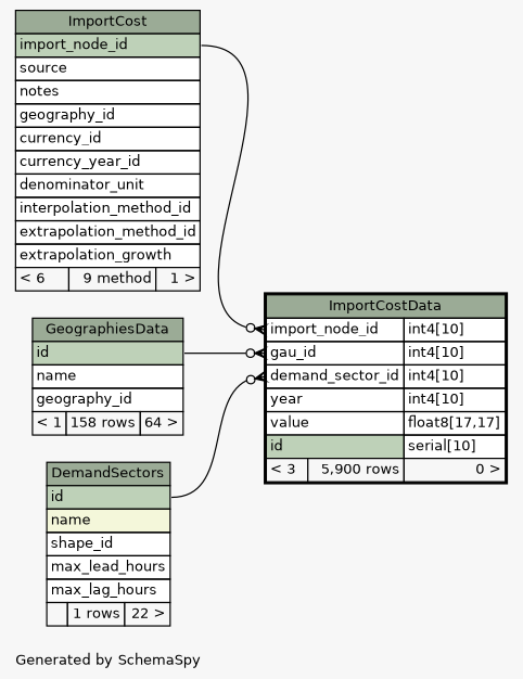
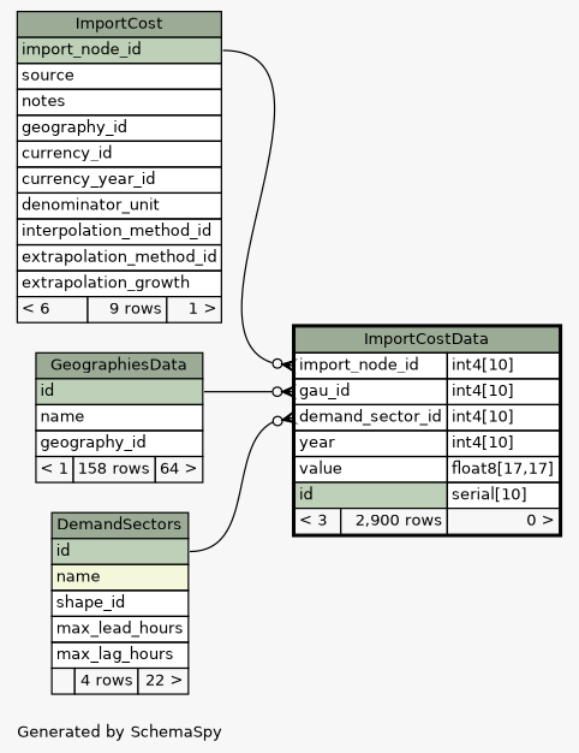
  digraph {
    bgcolor="#f7f7f7"
    fontname=Helvetica
    fontsize=11
    label="\nGenerated by SchemaSpy"
    labeljust=l
    nodesep=0.18
    rankdir=RL
    ranksep=0.46
    node [fontname=Helvetica fontsize=11 shape=plaintext]
    edge [arrowhead=none arrowsize=0.8 arrowtail=crowodot dir=back headport="id:e"]
-   n1 [label=<     <TABLE BORDER="2" CELLBORDER="1" CELLSPACING="0" BGCOLOR="#ffffff">       <TR><TD COLSPAN="3" BGCOLOR="#9bab96" ALIGN="CENTER">ImportCostData</TD></TR>       <TR><TD PORT="import_node_id" COLSPAN="2" ALIGN="LEFT">import_node_id</TD><TD PORT="import_node_id.type" ALIGN="LEFT">int4[10]</TD></TR>       <TR><TD PORT="gau_id" COLSPAN="2" ALIGN="LEFT">gau_id</TD><TD PORT="gau_id.type" ALIGN="LEFT">int4[10]</TD></TR>       <TR><TD PORT="demand_sector_id" COLSPAN="2" ALIGN="LEFT">demand_sector_id</TD><TD PORT="demand_sector_id.type" ALIGN="LEFT">int4[10]</TD></TR>       <TR><TD PORT="year" COLSPAN="2" ALIGN="LEFT">year</TD><TD PORT="year.type" ALIGN="LEFT">int4[10]</TD></TR>       <TR><TD PORT="value" COLSPAN="2" ALIGN="LEFT">value</TD><TD PORT="value.type" ALIGN="LEFT">float8[17,17]</TD></TR>       <TR><TD PORT="id" COLSPAN="2" BGCOLOR="#bed1b8" ALIGN="LEFT">id</TD><TD PORT="id.type" ALIGN="LEFT">serial[10]</TD></TR>       <TR><TD ALIGN="LEFT" BGCOLOR="#f7f7f7">&lt; 3</TD><TD ALIGN="RIGHT" BGCOLOR="#f7f7f7">5,900 rows</TD><TD ALIGN="RIGHT" BGCOLOR="#f7f7f7">0 &gt;</TD></TR>     </TABLE>>]
-   n2 [label=<     <TABLE BORDER="0" CELLBORDER="1" CELLSPACING="0" BGCOLOR="#ffffff">       <TR><TD COLSPAN="3" BGCOLOR="#9bab96" ALIGN="CENTER">DemandSectors</TD></TR>       <TR><TD PORT="id" COLSPAN="3" BGCOLOR="#bed1b8" ALIGN="LEFT">id</TD></TR>       <TR><TD PORT="name" COLSPAN="3" BGCOLOR="#f4f7da" ALIGN="LEFT">name</TD></TR>       <TR><TD PORT="shape_id" COLSPAN="3" ALIGN="LEFT">shape_id</TD></TR>       <TR><TD PORT="max_lead_hours" COLSPAN="3" ALIGN="LEFT">max_lead_hours</TD></TR>       <TR><TD PORT="max_lag_hours" COLSPAN="3" ALIGN="LEFT">max_lag_hours</TD></TR>       <TR><TD ALIGN="LEFT" BGCOLOR="#f7f7f7">  </TD><TD ALIGN="RIGHT" BGCOLOR="#f7f7f7">1 rows</TD><TD ALIGN="RIGHT" BGCOLOR="#f7f7f7">22 &gt;</TD></TR>     </TABLE>>]
+   n1 [label=<     <TABLE BORDER="2" CELLBORDER="1" CELLSPACING="0" BGCOLOR="#ffffff">       <TR><TD COLSPAN="3" BGCOLOR="#9bab96" ALIGN="CENTER">ImportCostData</TD></TR>       <TR><TD PORT="import_node_id" COLSPAN="2" ALIGN="LEFT">import_node_id</TD><TD PORT="import_node_id.type" ALIGN="LEFT">int4[10]</TD></TR>       <TR><TD PORT="gau_id" COLSPAN="2" ALIGN="LEFT">gau_id</TD><TD PORT="gau_id.type" ALIGN="LEFT">int4[10]</TD></TR>       <TR><TD PORT="demand_sector_id" COLSPAN="2" ALIGN="LEFT">demand_sector_id</TD><TD PORT="demand_sector_id.type" ALIGN="LEFT">int4[10]</TD></TR>       <TR><TD PORT="year" COLSPAN="2" ALIGN="LEFT">year</TD><TD PORT="year.type" ALIGN="LEFT">int4[10]</TD></TR>       <TR><TD PORT="value" COLSPAN="2" ALIGN="LEFT">value</TD><TD PORT="value.type" ALIGN="LEFT">float8[17,17]</TD></TR>       <TR><TD PORT="id" COLSPAN="2" BGCOLOR="#bed1b8" ALIGN="LEFT">id</TD><TD PORT="id.type" ALIGN="LEFT">serial[10]</TD></TR>       <TR><TD ALIGN="LEFT" BGCOLOR="#f7f7f7">&lt; 3</TD><TD ALIGN="RIGHT" BGCOLOR="#f7f7f7">2,900 rows</TD><TD ALIGN="RIGHT" BGCOLOR="#f7f7f7">0 &gt;</TD></TR>     </TABLE>>]
+   n2 [label=<     <TABLE BORDER="0" CELLBORDER="1" CELLSPACING="0" BGCOLOR="#ffffff">       <TR><TD COLSPAN="3" BGCOLOR="#9bab96" ALIGN="CENTER">DemandSectors</TD></TR>       <TR><TD PORT="id" COLSPAN="3" BGCOLOR="#bed1b8" ALIGN="LEFT">id</TD></TR>       <TR><TD PORT="name" COLSPAN="3" BGCOLOR="#f4f7da" ALIGN="LEFT">name</TD></TR>       <TR><TD PORT="shape_id" COLSPAN="3" ALIGN="LEFT">shape_id</TD></TR>       <TR><TD PORT="max_lead_hours" COLSPAN="3" ALIGN="LEFT">max_lead_hours</TD></TR>       <TR><TD PORT="max_lag_hours" COLSPAN="3" ALIGN="LEFT">max_lag_hours</TD></TR>       <TR><TD ALIGN="LEFT" BGCOLOR="#f7f7f7">  </TD><TD ALIGN="RIGHT" BGCOLOR="#f7f7f7">4 rows</TD><TD ALIGN="RIGHT" BGCOLOR="#f7f7f7">22 &gt;</TD></TR>     </TABLE>>]
    n3 [label=<     <TABLE BORDER="0" CELLBORDER="1" CELLSPACING="0" BGCOLOR="#ffffff">       <TR><TD COLSPAN="3" BGCOLOR="#9bab96" ALIGN="CENTER">GeographiesData</TD></TR>       <TR><TD PORT="id" COLSPAN="3" BGCOLOR="#bed1b8" ALIGN="LEFT">id</TD></TR>       <TR><TD PORT="name" COLSPAN="3" ALIGN="LEFT">name</TD></TR>       <TR><TD PORT="geography_id" COLSPAN="3" ALIGN="LEFT">geography_id</TD></TR>       <TR><TD ALIGN="LEFT" BGCOLOR="#f7f7f7">&lt; 1</TD><TD ALIGN="RIGHT" BGCOLOR="#f7f7f7">158 rows</TD><TD ALIGN="RIGHT" BGCOLOR="#f7f7f7">64 &gt;</TD></TR>     </TABLE>>]
-   n4 [label=<     <TABLE BORDER="0" CELLBORDER="1" CELLSPACING="0" BGCOLOR="#ffffff">       <TR><TD COLSPAN="3" BGCOLOR="#9bab96" ALIGN="CENTER">ImportCost</TD></TR>       <TR><TD PORT="import_node_id" COLSPAN="3" BGCOLOR="#bed1b8" ALIGN="LEFT">import_node_id</TD></TR>       <TR><TD PORT="source" COLSPAN="3" ALIGN="LEFT">source</TD></TR>       <TR><TD PORT="notes" COLSPAN="3" ALIGN="LEFT">notes</TD></TR>       <TR><TD PORT="geography_id" COLSPAN="3" ALIGN="LEFT">geography_id</TD></TR>       <TR><TD PORT="currency_id" COLSPAN="3" ALIGN="LEFT">currency_id</TD></TR>       <TR><TD PORT="currency_year_id" COLSPAN="3" ALIGN="LEFT">currency_year_id</TD></TR>       <TR><TD PORT="denominator_unit" COLSPAN="3" ALIGN="LEFT">denominator_unit</TD></TR>       <TR><TD PORT="interpolation_method_id" COLSPAN="3" ALIGN="LEFT">interpolation_method_id</TD></TR>       <TR><TD PORT="extrapolation_method_id" COLSPAN="3" ALIGN="LEFT">extrapolation_method_id</TD></TR>       <TR><TD PORT="extrapolation_growth" COLSPAN="3" ALIGN="LEFT">extrapolation_growth</TD></TR>       <TR><TD ALIGN="LEFT" BGCOLOR="#f7f7f7">&lt; 6</TD><TD ALIGN="RIGHT" BGCOLOR="#f7f7f7">9 method</TD><TD ALIGN="RIGHT" BGCOLOR="#f7f7f7">1 &gt;</TD></TR>     </TABLE>>]
+   n4 [label=<     <TABLE BORDER="0" CELLBORDER="1" CELLSPACING="0" BGCOLOR="#ffffff">       <TR><TD COLSPAN="3" BGCOLOR="#9bab96" ALIGN="CENTER">ImportCost</TD></TR>       <TR><TD PORT="import_node_id" COLSPAN="3" BGCOLOR="#bed1b8" ALIGN="LEFT">import_node_id</TD></TR>       <TR><TD PORT="source" COLSPAN="3" ALIGN="LEFT">source</TD></TR>       <TR><TD PORT="notes" COLSPAN="3" ALIGN="LEFT">notes</TD></TR>       <TR><TD PORT="geography_id" COLSPAN="3" ALIGN="LEFT">geography_id</TD></TR>       <TR><TD PORT="currency_id" COLSPAN="3" ALIGN="LEFT">currency_id</TD></TR>       <TR><TD PORT="currency_year_id" COLSPAN="3" ALIGN="LEFT">currency_year_id</TD></TR>       <TR><TD PORT="denominator_unit" COLSPAN="3" ALIGN="LEFT">denominator_unit</TD></TR>       <TR><TD PORT="interpolation_method_id" COLSPAN="3" ALIGN="LEFT">interpolation_method_id</TD></TR>       <TR><TD PORT="extrapolation_method_id" COLSPAN="3" ALIGN="LEFT">extrapolation_method_id</TD></TR>       <TR><TD PORT="extrapolation_growth" COLSPAN="3" ALIGN="LEFT">extrapolation_growth</TD></TR>       <TR><TD ALIGN="LEFT" BGCOLOR="#f7f7f7">&lt; 6</TD><TD ALIGN="RIGHT" BGCOLOR="#f7f7f7">9 rows</TD><TD ALIGN="RIGHT" BGCOLOR="#f7f7f7">1 &gt;</TD></TR>     </TABLE>>]
    n1 -> n2 [tailport="demand_sector_id:w"]
    n1 -> n3 [tailport="gau_id:w"]
    n1 -> n4 [headport="import_node_id:e" tailport="import_node_id:w"]
  }
